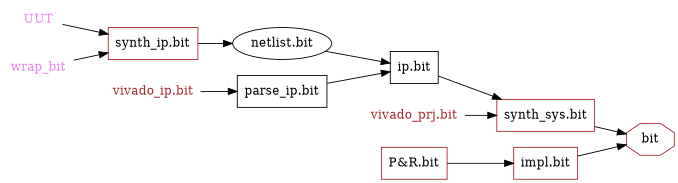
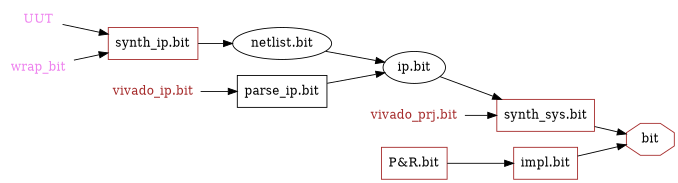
  strict digraph {
    rankdir=LR
    node [shape=box]
    UUT [fontcolor=violet shape=plaintext]
    "synth_ip.bit" [color=brown]
    "netlist.bit" [shape=""]
-   "ip.bit"
+   "ip.bit" [shape=""]
    "vivado_prj.bit" [fontcolor=brown shape=plaintext]
    "synth_sys.bit" [color=brown]
    bit [color=brown shape=octagon]
    "P&R.bit" [color=brown]
    "impl.bit" [color=brown]
    "vivado_ip.bit" [fontcolor=brown shape=plaintext]
    "parse_ip.bit"
    wrap_bit [fontcolor=violet shape=plaintext]
    UUT -> "synth_ip.bit"
    "synth_ip.bit" -> "netlist.bit"
    "netlist.bit" -> "ip.bit"
    "ip.bit" -> "synth_sys.bit"
    "vivado_prj.bit" -> "synth_sys.bit"
    "synth_sys.bit" -> bit
    "P&R.bit" -> "impl.bit"
    "impl.bit" -> bit
    "vivado_ip.bit" -> "parse_ip.bit"
    "parse_ip.bit" -> "ip.bit"
    wrap_bit -> "synth_ip.bit"
  }
